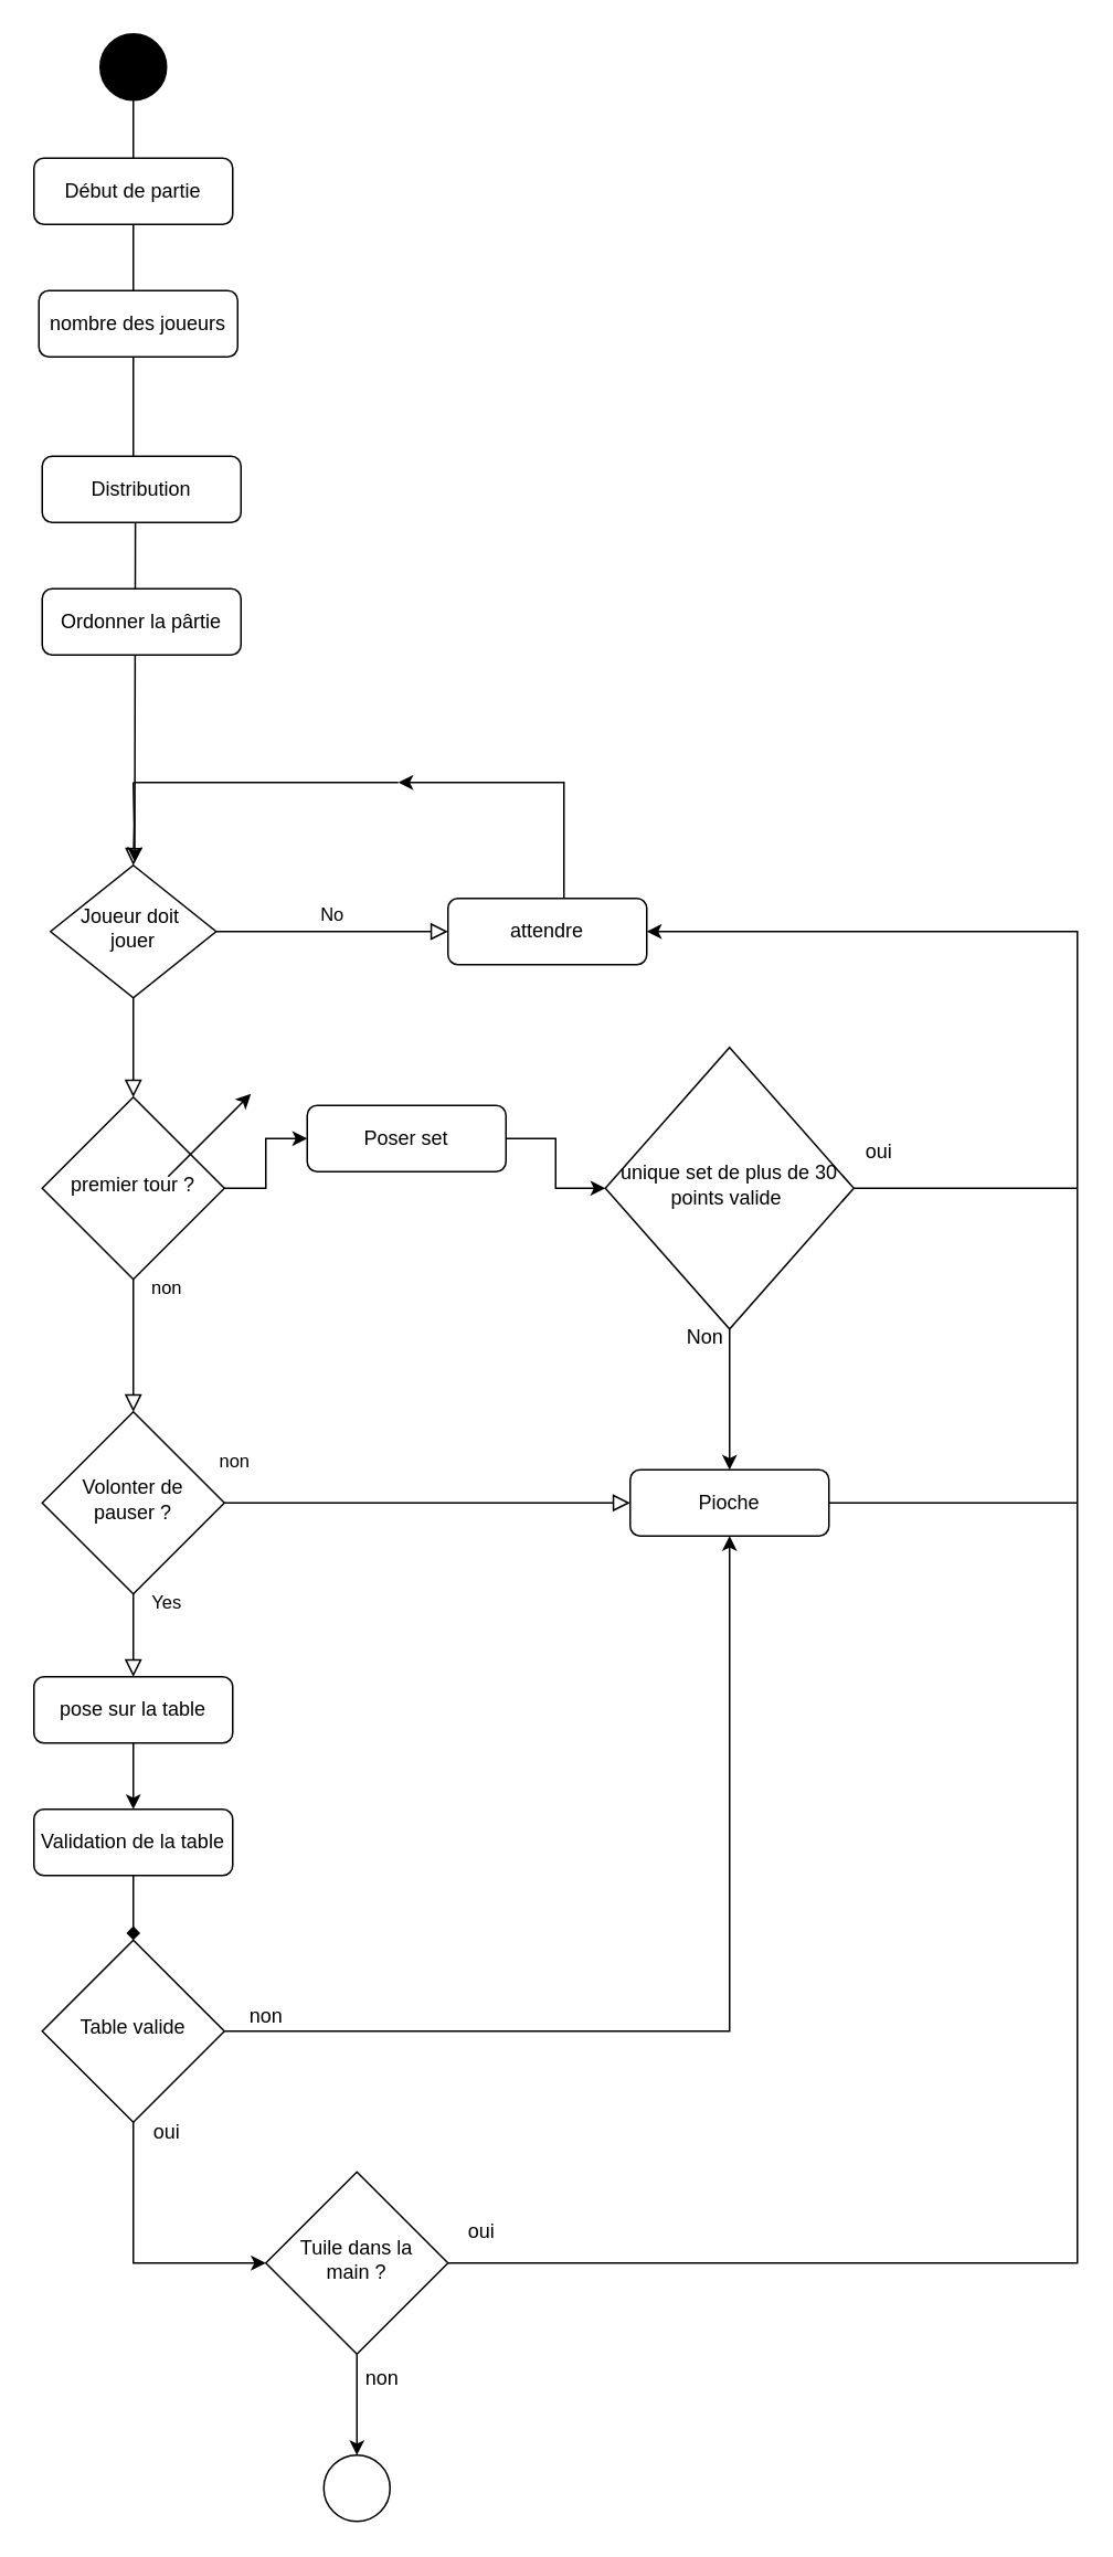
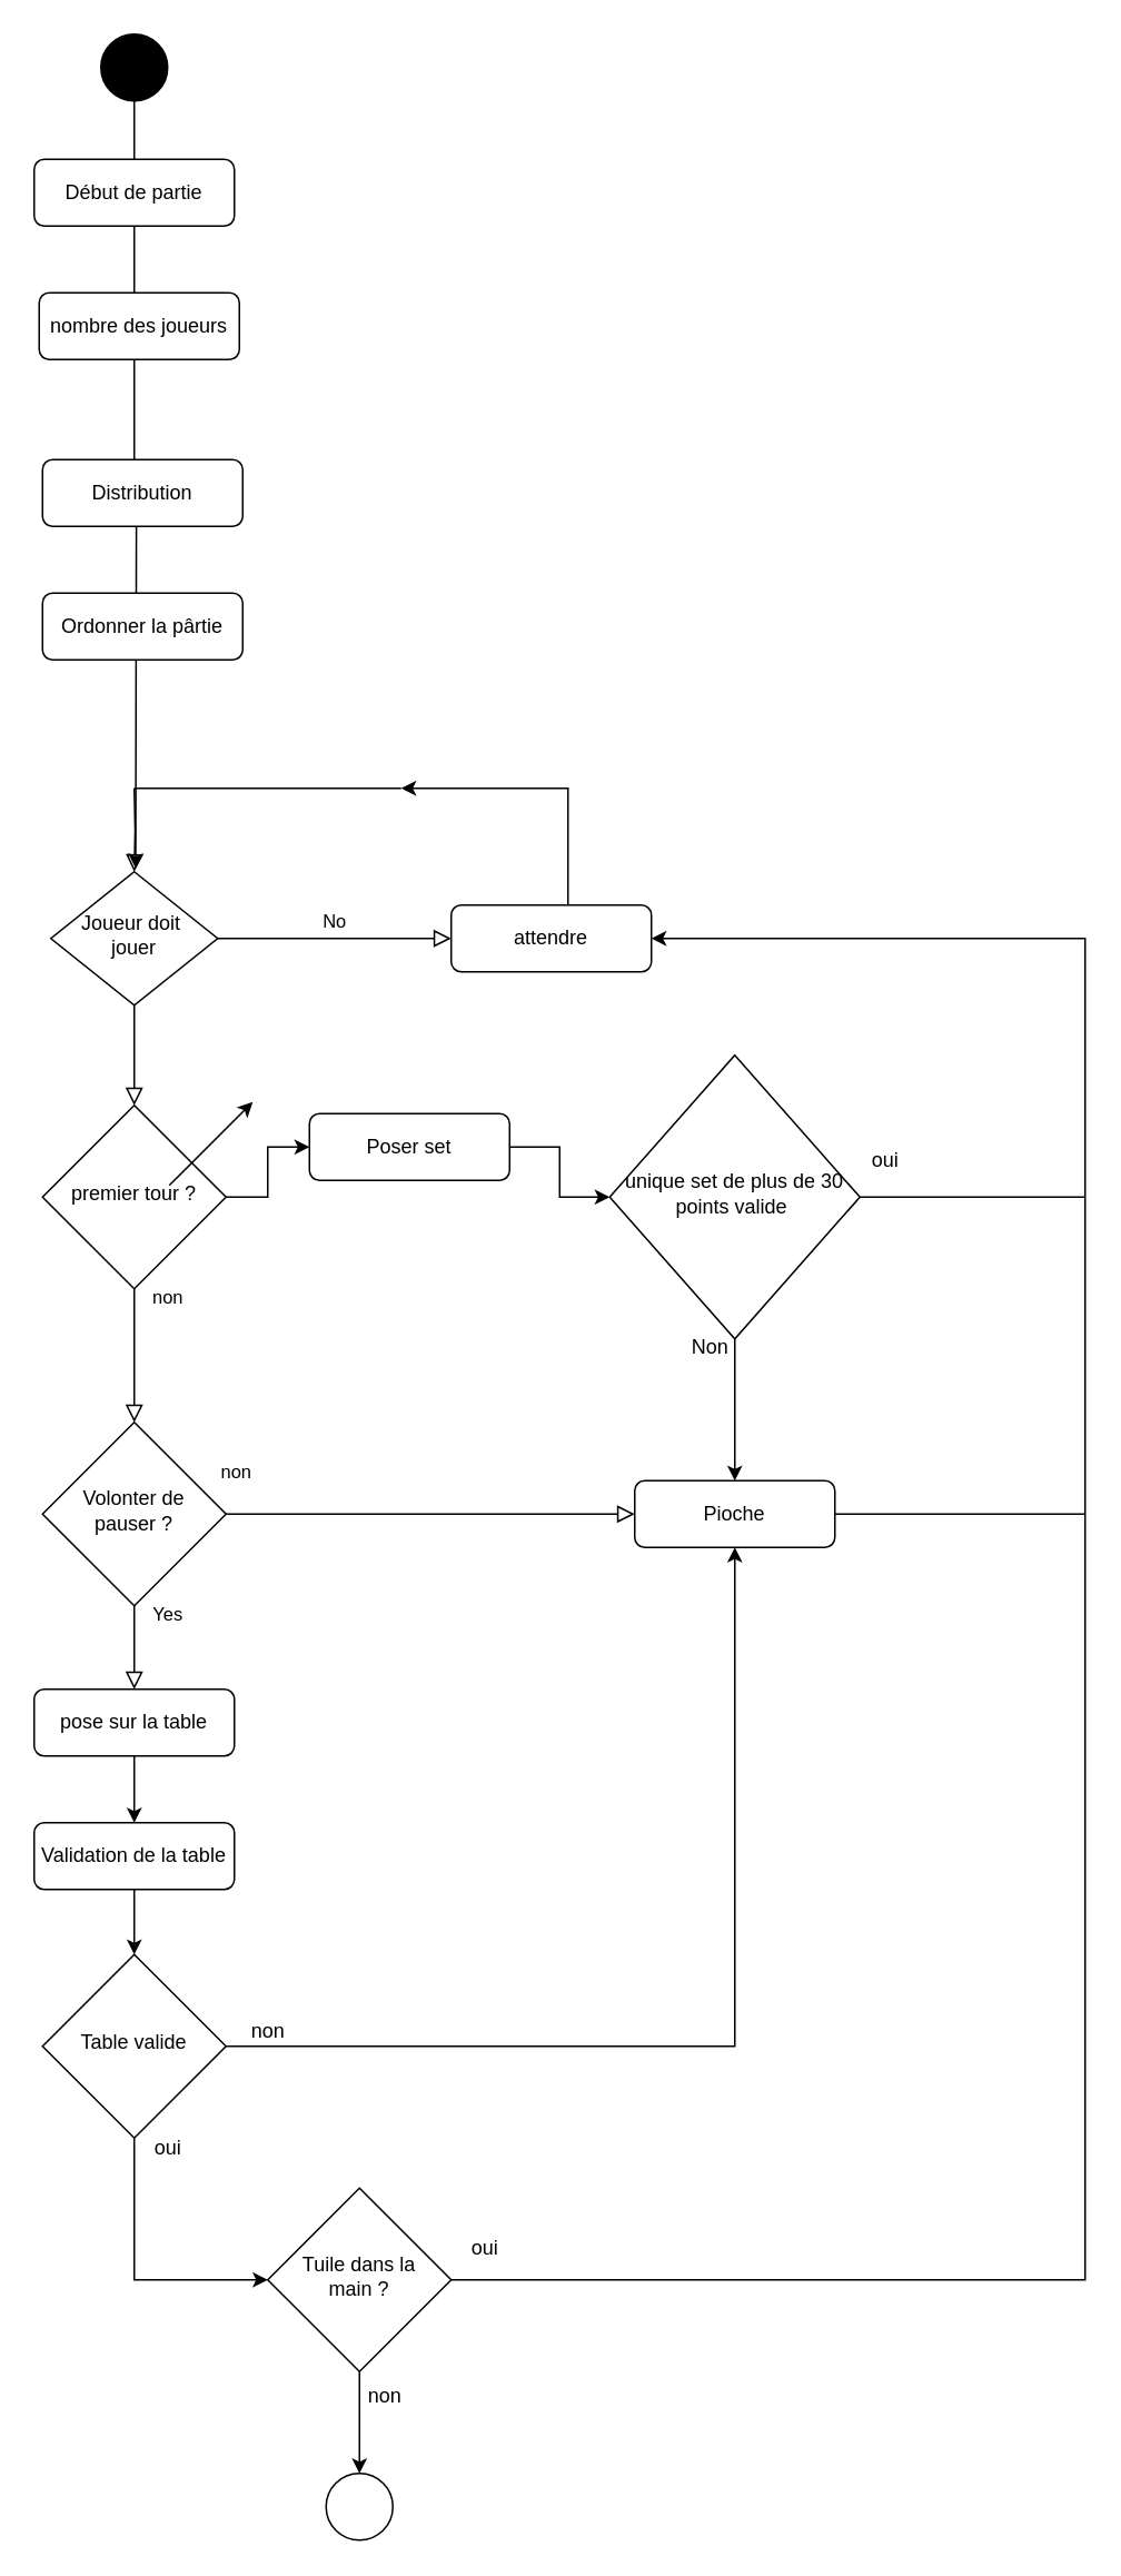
  <mxCell id="0" />
  <mxCell id="1" parent="0" />
  <mxCell id="2" value="" style="rounded=0;html=1;jettySize=auto;orthogonalLoop=1;fontSize=11;endArrow=block;endFill=0;endSize=8;strokeWidth=1;shadow=0;labelBackgroundColor=none;edgeStyle=orthogonalEdgeStyle;" parent="1" target="5" edge="1"><mxGeometry relative="1" as="geometry"><mxPoint x="80" y="472" as="sourcePoint" /></mxGeometry></mxCell>
  <mxCell id="3" value="non" style="rounded=0;html=1;jettySize=auto;orthogonalLoop=1;fontSize=11;endArrow=block;endFill=0;endSize=8;strokeWidth=1;shadow=0;labelBackgroundColor=none;edgeStyle=orthogonalEdgeStyle;" parent="1" source="33" target="10" edge="1"><mxGeometry x="-0.884" y="20" relative="1" as="geometry"><mxPoint as="offset" /></mxGeometry></mxCell>
  <mxCell id="4" value="No" style="edgeStyle=orthogonalEdgeStyle;rounded=0;html=1;jettySize=auto;orthogonalLoop=1;fontSize=11;endArrow=block;endFill=0;endSize=8;strokeWidth=1;shadow=0;labelBackgroundColor=none;" parent="1" source="5" target="7" edge="1"><mxGeometry y="10" relative="1" as="geometry"><mxPoint as="offset" /></mxGeometry></mxCell>
  <mxCell id="5" value="Joueur doit&amp;nbsp;&lt;div&gt;jouer&lt;/div&gt;" style="rhombus;whiteSpace=wrap;html=1;shadow=0;fontFamily=Helvetica;fontSize=12;align=center;strokeWidth=1;spacing=6;spacingTop=-4;" parent="1" vertex="1"><mxGeometry x="30" y="522" width="100" height="80" as="geometry" /></mxCell>
  <mxCell id="6" style="edgeStyle=orthogonalEdgeStyle;rounded=0;orthogonalLoop=1;jettySize=auto;html=1;" edge="1" parent="1" source="7"><mxGeometry relative="1" as="geometry"><mxPoint x="240" y="472" as="targetPoint" /><Array as="points"><mxPoint x="340" y="472" /></Array></mxGeometry></mxCell>
  <mxCell id="7" value="attendre" style="rounded=1;whiteSpace=wrap;html=1;fontSize=12;glass=0;strokeWidth=1;shadow=0;" parent="1" vertex="1"><mxGeometry x="270" y="542" width="120" height="40" as="geometry" /></mxCell>
  <mxCell id="8" value="non" style="rounded=0;html=1;jettySize=auto;orthogonalLoop=1;fontSize=11;endArrow=block;endFill=0;endSize=8;strokeWidth=1;shadow=0;labelBackgroundColor=none;edgeStyle=orthogonalEdgeStyle;" parent="1" source="10" target="12" edge="1"><mxGeometry x="-0.959" y="25" relative="1" as="geometry"><mxPoint x="1" as="offset" /><Array as="points"><mxPoint x="340" y="907" /><mxPoint x="340" y="907" /></Array></mxGeometry></mxCell>
  <mxCell id="9" value="Yes" style="edgeStyle=orthogonalEdgeStyle;rounded=0;html=1;jettySize=auto;orthogonalLoop=1;fontSize=11;endArrow=block;endFill=0;endSize=8;strokeWidth=1;shadow=0;labelBackgroundColor=none;" parent="1" source="10" target="14" edge="1"><mxGeometry x="-0.818" y="20" relative="1" as="geometry"><mxPoint as="offset" /></mxGeometry></mxCell>
  <mxCell id="10" value="Volonter de pauser ?" style="rhombus;whiteSpace=wrap;html=1;shadow=0;fontFamily=Helvetica;fontSize=12;align=center;strokeWidth=1;spacing=6;spacingTop=-4;" parent="1" vertex="1"><mxGeometry x="25" y="852" width="110" height="110" as="geometry" /></mxCell>
  <mxCell id="11" style="rounded=0;orthogonalLoop=1;jettySize=auto;html=1;endArrow=none;endFill=0;" edge="1" parent="1" source="12"><mxGeometry relative="1" as="geometry"><mxPoint x="650" y="907" as="targetPoint" /></mxGeometry></mxCell>
  <mxCell id="12" value="Pioche" style="rounded=1;whiteSpace=wrap;html=1;fontSize=12;glass=0;strokeWidth=1;shadow=0;" parent="1" vertex="1"><mxGeometry x="380" y="887" width="120" height="40" as="geometry" /></mxCell>
- <mxCell id="13" style="edgeStyle=orthogonalEdgeStyle;rounded=0;orthogonalLoop=1;jettySize=auto;html=1;entryX=0.5;entryY=0;entryDx=0;entryDy=0;endArrow=diamond;" edge="1" parent="1" source="29" target="20"><mxGeometry relative="1" as="geometry"><mxPoint x="80" y="1162" as="targetPoint" /></mxGeometry></mxCell>
+ <mxCell id="13" style="edgeStyle=orthogonalEdgeStyle;rounded=0;orthogonalLoop=1;jettySize=auto;html=1;entryX=0.5;entryY=0;entryDx=0;entryDy=0;" edge="1" parent="1" source="29" target="20"><mxGeometry relative="1" as="geometry"><mxPoint x="80" y="1162" as="targetPoint" /></mxGeometry></mxCell>
  <mxCell id="14" value="pose sur la table" style="rounded=1;whiteSpace=wrap;html=1;fontSize=12;glass=0;strokeWidth=1;shadow=0;" parent="1" vertex="1"><mxGeometry x="20" y="1012" width="120" height="40" as="geometry" /></mxCell>
  <mxCell id="15" value="" style="endArrow=none;html=1;rounded=0;" edge="1" parent="1"><mxGeometry width="50" height="50" relative="1" as="geometry"><mxPoint x="80" y="472" as="sourcePoint" /><mxPoint x="240" y="472" as="targetPoint" /></mxGeometry></mxCell>
  <mxCell id="16" style="edgeStyle=orthogonalEdgeStyle;rounded=0;orthogonalLoop=1;jettySize=auto;html=1;exitX=0.5;exitY=1;exitDx=0;exitDy=0;" edge="1" parent="1" source="17"><mxGeometry relative="1" as="geometry"><mxPoint x="80.818" y="520" as="targetPoint" /></mxGeometry></mxCell>
  <mxCell id="17" value="" style="ellipse;whiteSpace=wrap;html=1;aspect=fixed;fillColor=#000000;" vertex="1" parent="1"><mxGeometry x="60" y="20" width="40" height="40" as="geometry" /></mxCell>
  <mxCell id="18" style="edgeStyle=orthogonalEdgeStyle;rounded=0;orthogonalLoop=1;jettySize=auto;html=1;entryX=0.5;entryY=1;entryDx=0;entryDy=0;" edge="1" parent="1" source="20" target="12"><mxGeometry relative="1" as="geometry"><mxPoint x="-120" y="1092" as="targetPoint" /><Array as="points"><mxPoint x="440" y="1226" /></Array></mxGeometry></mxCell>
  <mxCell id="19" style="edgeStyle=orthogonalEdgeStyle;rounded=0;orthogonalLoop=1;jettySize=auto;html=1;entryX=0;entryY=0.5;entryDx=0;entryDy=0;exitX=0.5;exitY=1;exitDx=0;exitDy=0;" edge="1" parent="1" source="20" target="25"><mxGeometry relative="1" as="geometry" /></mxCell>
  <mxCell id="20" value="Table valide" style="rhombus;whiteSpace=wrap;html=1;shadow=0;fontFamily=Helvetica;fontSize=12;align=center;strokeWidth=1;spacing=6;spacingTop=-4;" vertex="1" parent="1"><mxGeometry x="25" y="1171" width="110" height="110" as="geometry" /></mxCell>
  <mxCell id="21" value="oui" style="text;html=1;align=center;verticalAlign=middle;resizable=0;points=[];autosize=1;strokeColor=none;fillColor=none;" vertex="1" parent="1"><mxGeometry x="80" y="1272" width="40" height="30" as="geometry" /></mxCell>
  <mxCell id="22" value="non" style="text;html=1;align=center;verticalAlign=middle;resizable=0;points=[];autosize=1;strokeColor=none;fillColor=none;" vertex="1" parent="1"><mxGeometry x="140" y="1202" width="40" height="30" as="geometry" /></mxCell>
  <mxCell id="23" style="edgeStyle=orthogonalEdgeStyle;rounded=0;orthogonalLoop=1;jettySize=auto;html=1;" edge="1" parent="1" source="25"><mxGeometry relative="1" as="geometry"><mxPoint x="215" y="1482" as="targetPoint" /></mxGeometry></mxCell>
  <mxCell id="24" style="edgeStyle=orthogonalEdgeStyle;rounded=0;orthogonalLoop=1;jettySize=auto;html=1;entryX=1;entryY=0.5;entryDx=0;entryDy=0;" edge="1" parent="1" source="25" target="7"><mxGeometry relative="1" as="geometry"><Array as="points"><mxPoint x="650" y="1366" /><mxPoint x="650" y="562" /></Array></mxGeometry></mxCell>
  <mxCell id="25" value="Tuile dans la&lt;div&gt;main ?&lt;/div&gt;" style="rhombus;whiteSpace=wrap;html=1;shadow=0;fontFamily=Helvetica;fontSize=12;align=center;strokeWidth=1;spacing=6;spacingTop=-4;" vertex="1" parent="1"><mxGeometry x="160" y="1311" width="110" height="110" as="geometry" /></mxCell>
  <mxCell id="26" value="oui" style="text;html=1;align=center;verticalAlign=middle;resizable=0;points=[];autosize=1;strokeColor=none;fillColor=none;" vertex="1" parent="1"><mxGeometry x="270" y="1332" width="40" height="30" as="geometry" /></mxCell>
  <mxCell id="27" value="non" style="text;html=1;align=center;verticalAlign=middle;resizable=0;points=[];autosize=1;strokeColor=none;fillColor=none;" vertex="1" parent="1"><mxGeometry x="210" y="1421" width="40" height="30" as="geometry" /></mxCell>
  <mxCell id="28" value="" style="edgeStyle=orthogonalEdgeStyle;rounded=0;orthogonalLoop=1;jettySize=auto;html=1;entryX=0.5;entryY=0;entryDx=0;entryDy=0;" edge="1" parent="1" source="14" target="29"><mxGeometry relative="1" as="geometry"><mxPoint x="80" y="1171" as="targetPoint" /><mxPoint x="80" y="1052" as="sourcePoint" /></mxGeometry></mxCell>
  <mxCell id="29" value="Validation de la table" style="rounded=1;whiteSpace=wrap;html=1;fontSize=12;glass=0;strokeWidth=1;shadow=0;" vertex="1" parent="1"><mxGeometry x="20" y="1092" width="120" height="40" as="geometry" /></mxCell>
  <mxCell id="30" value="" style="ellipse;whiteSpace=wrap;html=1;aspect=fixed;fillColor=#FFFFFF;" vertex="1" parent="1"><mxGeometry x="195" y="1482" width="40" height="40" as="geometry" /></mxCell>
  <mxCell id="31" value="" style="rounded=0;html=1;jettySize=auto;orthogonalLoop=1;fontSize=11;endArrow=block;endFill=0;endSize=8;strokeWidth=1;shadow=0;labelBackgroundColor=none;edgeStyle=orthogonalEdgeStyle;" edge="1" parent="1" source="5" target="33"><mxGeometry x="-0.884" y="20" relative="1" as="geometry"><mxPoint as="offset" /><mxPoint x="80" y="602" as="sourcePoint" /><mxPoint x="80" y="775" as="targetPoint" /></mxGeometry></mxCell>
  <mxCell id="32" style="edgeStyle=orthogonalEdgeStyle;rounded=0;orthogonalLoop=1;jettySize=auto;html=1;entryX=0;entryY=0.5;entryDx=0;entryDy=0;" edge="1" parent="1" source="33" target="35"><mxGeometry relative="1" as="geometry"><mxPoint x="170" y="717" as="targetPoint" /></mxGeometry></mxCell>
  <mxCell id="33" value="premier tour ?" style="rhombus;whiteSpace=wrap;html=1;shadow=0;fontFamily=Helvetica;fontSize=12;align=center;strokeWidth=1;spacing=6;spacingTop=-4;" vertex="1" parent="1"><mxGeometry x="25" y="662" width="110" height="110" as="geometry" /></mxCell>
  <mxCell id="34" style="edgeStyle=orthogonalEdgeStyle;rounded=0;orthogonalLoop=1;jettySize=auto;html=1;entryX=0;entryY=0.5;entryDx=0;entryDy=0;" edge="1" parent="1" source="35" target="36"><mxGeometry relative="1" as="geometry" /></mxCell>
  <mxCell id="35" value="Poser set" style="rounded=1;whiteSpace=wrap;html=1;fontSize=12;glass=0;strokeWidth=1;shadow=0;" vertex="1" parent="1"><mxGeometry x="185" y="667" width="120" height="40" as="geometry" /></mxCell>
  <mxCell id="36" value="unique set de plus de 30 points valide&amp;nbsp;" style="rhombus;whiteSpace=wrap;html=1;shadow=0;fontFamily=Helvetica;fontSize=12;align=center;strokeWidth=1;spacing=6;spacingTop=-4;" vertex="1" parent="1"><mxGeometry x="365" y="632" width="150" height="170" as="geometry" /></mxCell>
  <mxCell id="37" value="" style="endArrow=classic;html=1;rounded=0;entryX=0.5;entryY=0;entryDx=0;entryDy=0;exitX=0.5;exitY=1;exitDx=0;exitDy=0;" edge="1" parent="1" source="36" target="12"><mxGeometry width="50" height="50" relative="1" as="geometry"><mxPoint x="330" y="882" as="sourcePoint" /><mxPoint x="380" y="832" as="targetPoint" /></mxGeometry></mxCell>
  <mxCell id="38" value="" style="endArrow=none;html=1;rounded=0;entryX=1;entryY=0.5;entryDx=0;entryDy=0;" edge="1" parent="1" target="36"><mxGeometry width="50" height="50" relative="1" as="geometry"><mxPoint x="650" y="717" as="sourcePoint" /><mxPoint x="320" y="682" as="targetPoint" /></mxGeometry></mxCell>
  <mxCell id="39" value="oui" style="text;html=1;align=center;verticalAlign=middle;resizable=0;points=[];autosize=1;strokeColor=none;fillColor=none;" vertex="1" parent="1"><mxGeometry x="510" y="680" width="40" height="30" as="geometry" /></mxCell>
  <mxCell id="40" value="Non" style="text;html=1;align=center;verticalAlign=middle;resizable=0;points=[];autosize=1;strokeColor=none;fillColor=none;" vertex="1" parent="1"><mxGeometry x="400" y="792" width="50" height="30" as="geometry" /></mxCell>
  <mxCell id="41" value="Début de partie" style="rounded=1;whiteSpace=wrap;html=1;fontSize=12;glass=0;strokeWidth=1;shadow=0;" vertex="1" parent="1"><mxGeometry x="20" y="95" width="120" height="40" as="geometry" /></mxCell>
  <mxCell id="42" value="nombre des joueurs" style="rounded=1;whiteSpace=wrap;html=1;fontSize=12;glass=0;strokeWidth=1;shadow=0;" vertex="1" parent="1"><mxGeometry x="23" y="175" width="120" height="40" as="geometry" /></mxCell>
  <mxCell id="43" value="Distribution" style="rounded=1;whiteSpace=wrap;html=1;fontSize=12;glass=0;strokeWidth=1;shadow=0;" vertex="1" parent="1"><mxGeometry x="25" y="275" width="120" height="40" as="geometry" /></mxCell>
  <mxCell id="44" value="Ordonner la pârtie" style="rounded=1;whiteSpace=wrap;html=1;fontSize=12;glass=0;strokeWidth=1;shadow=0;" vertex="1" parent="1"><mxGeometry x="25" y="355" width="120" height="40" as="geometry" /></mxCell>
  <mxCell id="45" value="" style="endArrow=classic;html=1;rounded=0;" edge="1" parent="1"><mxGeometry width="50" height="50" relative="1" as="geometry"><mxPoint x="101" y="710" as="sourcePoint" /><mxPoint x="151" y="660" as="targetPoint" /></mxGeometry></mxCell>
